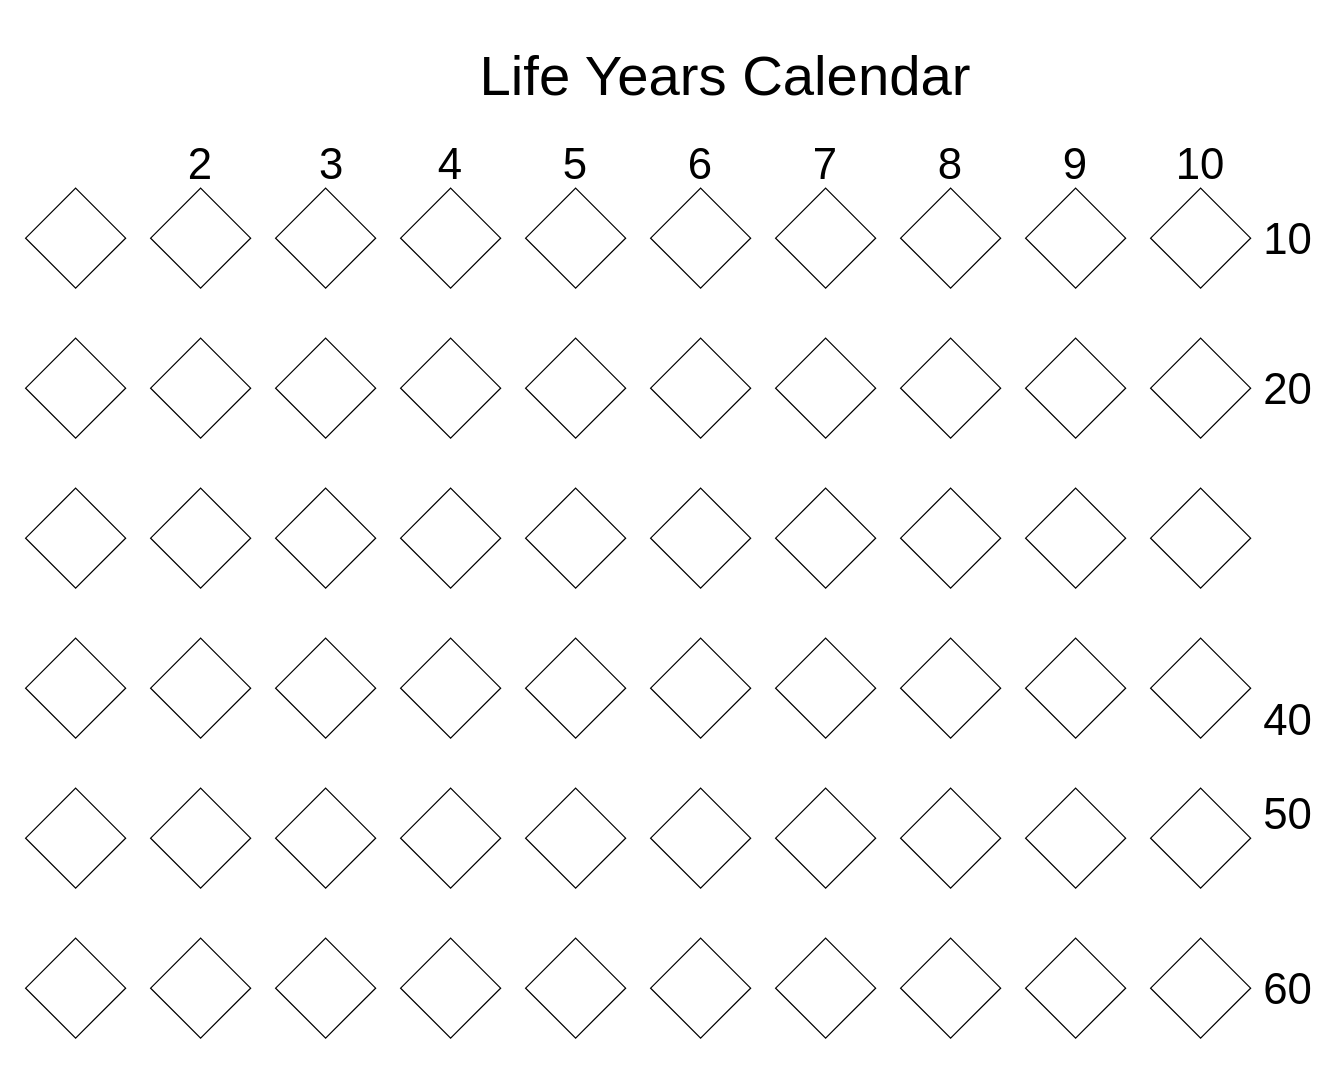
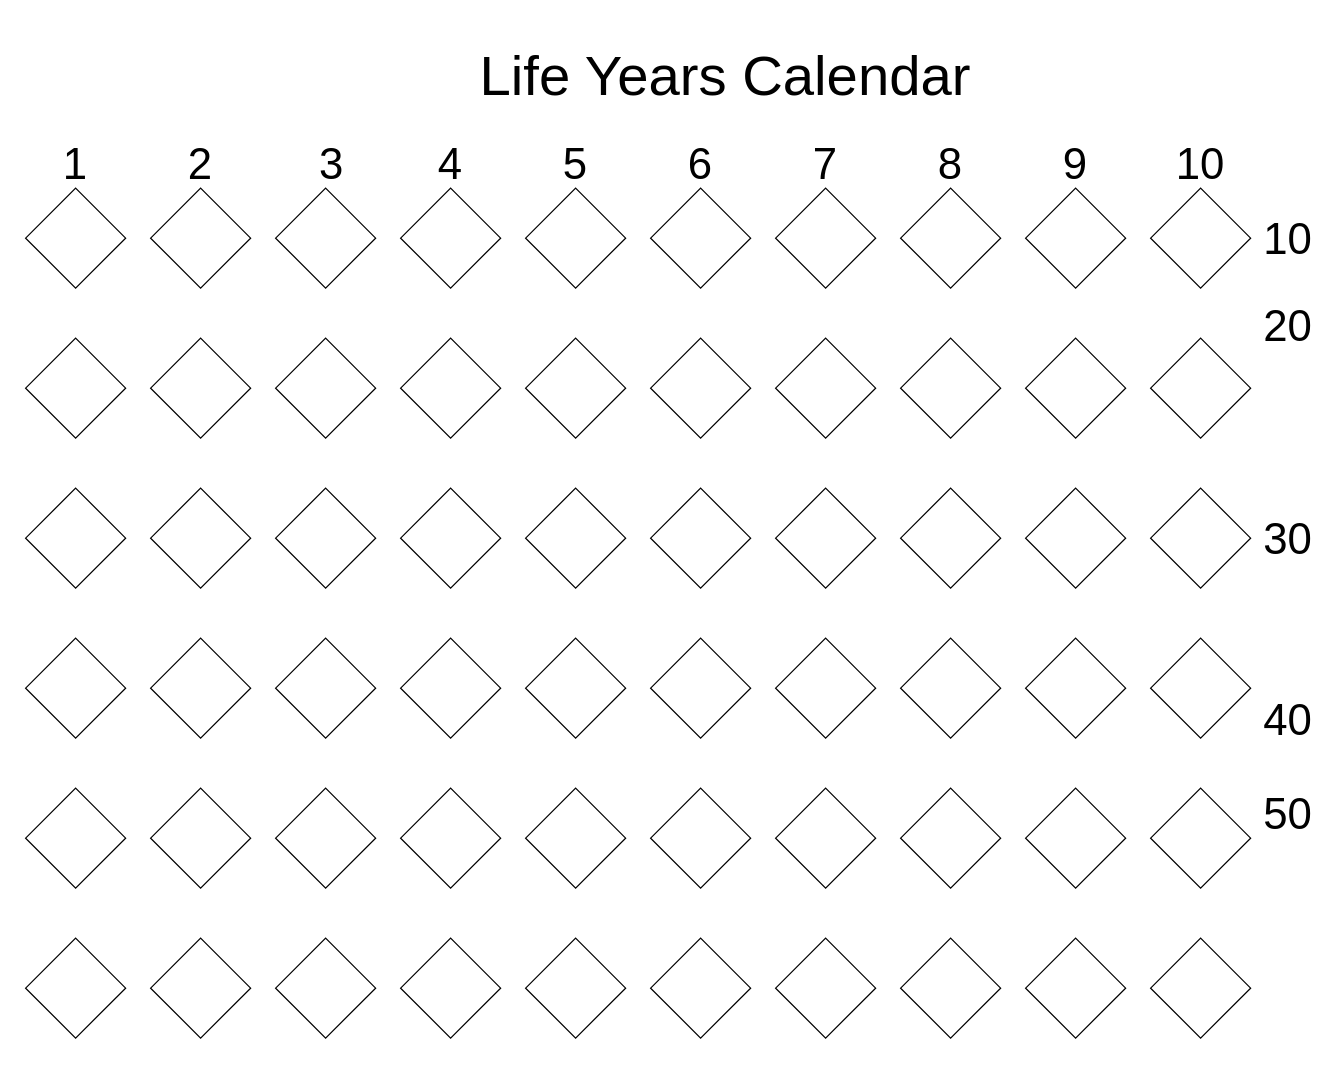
  <mxCell id="0" />
  <mxCell id="1" parent="0" />
+ <mxCell id="2" value="&lt;div style=&quot;font-size: 35px&quot; align=&quot;center&quot;&gt;&lt;font style=&quot;font-size: 35px&quot;&gt;1&lt;/font&gt;&lt;/div&gt;" style="text;html=1;strokeColor=none;fillColor=none;align=center;verticalAlign=middle;whiteSpace=wrap;rounded=0;" vertex="1" parent="1"><mxGeometry x="40" y="110" width="40" height="40" as="geometry" /></mxCell>
  <mxCell id="3" value="&lt;div style=&quot;font-size: 35px&quot;&gt;&lt;font style=&quot;font-size: 35px&quot;&gt;8&lt;/font&gt;&lt;/div&gt;" style="text;html=1;strokeColor=none;fillColor=none;align=center;verticalAlign=middle;whiteSpace=wrap;rounded=0;" vertex="1" parent="1"><mxGeometry x="740" y="110.059" width="40" height="40" as="geometry" /></mxCell>
  <mxCell id="4" value="&lt;div style=&quot;font-size: 35px&quot;&gt;&lt;font style=&quot;font-size: 35px&quot;&gt;9&lt;/font&gt;&lt;/div&gt;" style="text;html=1;strokeColor=none;fillColor=none;align=center;verticalAlign=middle;whiteSpace=wrap;rounded=0;" vertex="1" parent="1"><mxGeometry x="840" y="110.059" width="40" height="40" as="geometry" /></mxCell>
  <mxCell id="5" value="&lt;div style=&quot;font-size: 35px&quot;&gt;&lt;font style=&quot;font-size: 35px&quot;&gt;10&lt;/font&gt;&lt;/div&gt;" style="text;html=1;strokeColor=none;fillColor=none;align=center;verticalAlign=middle;whiteSpace=wrap;rounded=0;" vertex="1" parent="1"><mxGeometry x="940" y="110.059" width="40" height="40" as="geometry" /></mxCell>
  <mxCell id="6" value="&lt;div style=&quot;font-size: 35px&quot;&gt;&lt;font style=&quot;font-size: 35px&quot;&gt;4&lt;/font&gt;&lt;/div&gt;" style="text;html=1;strokeColor=none;fillColor=none;align=center;verticalAlign=middle;whiteSpace=wrap;rounded=0;" vertex="1" parent="1"><mxGeometry x="340" y="110.059" width="40" height="40" as="geometry" /></mxCell>
  <mxCell id="7" value="&lt;div style=&quot;font-size: 35px&quot;&gt;&lt;font style=&quot;font-size: 35px&quot;&gt;5&lt;/font&gt;&lt;/div&gt;" style="text;html=1;strokeColor=none;fillColor=none;align=center;verticalAlign=middle;whiteSpace=wrap;rounded=0;" vertex="1" parent="1"><mxGeometry x="440" y="110.059" width="40" height="40" as="geometry" /></mxCell>
  <mxCell id="8" value="&lt;div style=&quot;font-size: 35px&quot;&gt;&lt;font style=&quot;font-size: 35px&quot;&gt;6&lt;/font&gt;&lt;/div&gt;" style="text;html=1;strokeColor=none;fillColor=none;align=center;verticalAlign=middle;whiteSpace=wrap;rounded=0;" vertex="1" parent="1"><mxGeometry x="540" y="110.059" width="40" height="40" as="geometry" /></mxCell>
  <mxCell id="9" value="&lt;div style=&quot;font-size: 35px&quot;&gt;&lt;font style=&quot;font-size: 35px&quot;&gt;7&lt;/font&gt;&lt;/div&gt;" style="text;html=1;strokeColor=none;fillColor=none;align=center;verticalAlign=middle;whiteSpace=wrap;rounded=0;" vertex="1" parent="1"><mxGeometry x="640" y="110.059" width="40" height="40" as="geometry" /></mxCell>
  <mxCell id="10" value="&lt;div style=&quot;font-size: 35px&quot;&gt;&lt;font style=&quot;font-size: 35px&quot;&gt;2&lt;/font&gt;&lt;/div&gt;" style="text;html=1;strokeColor=none;fillColor=none;align=center;verticalAlign=middle;whiteSpace=wrap;rounded=0;" vertex="1" parent="1"><mxGeometry x="140" y="110.059" width="40" height="40" as="geometry" /></mxCell>
  <mxCell id="11" value="&lt;div style=&quot;font-size: 35px&quot;&gt;&lt;font style=&quot;font-size: 35px&quot;&gt;3&lt;/font&gt;&lt;/div&gt;" style="text;html=1;strokeColor=none;fillColor=none;align=center;verticalAlign=middle;whiteSpace=wrap;rounded=0;" vertex="1" parent="1"><mxGeometry x="245" y="110.059" width="40" height="40" as="geometry" /></mxCell>
  <mxCell id="12" value="&lt;div style=&quot;font-size: 35px&quot;&gt;&lt;font style=&quot;font-size: 35px&quot;&gt;10&lt;/font&gt;&lt;/div&gt;" style="text;html=1;strokeColor=none;fillColor=none;align=center;verticalAlign=middle;whiteSpace=wrap;rounded=0;" vertex="1" parent="1"><mxGeometry x="1010" y="170.059" width="40" height="40" as="geometry" /></mxCell>
- <mxCell id="13" value="&lt;div style=&quot;font-size: 35px&quot;&gt;&lt;font style=&quot;font-size: 35px&quot;&gt;20&lt;/font&gt;&lt;/div&gt;" style="text;html=1;strokeColor=none;fillColor=none;align=center;verticalAlign=middle;whiteSpace=wrap;rounded=0;" vertex="1" parent="1"><mxGeometry x="1010" y="290.059" width="40" height="40" as="geometry" /></mxCell>
+ <mxCell id="13" value="&lt;div style=&quot;font-size: 35px&quot;&gt;&lt;font style=&quot;font-size: 35px&quot;&gt;20&lt;/font&gt;&lt;/div&gt;" style="text;html=1;strokeColor=none;fillColor=none;align=center;verticalAlign=middle;whiteSpace=wrap;rounded=0;" vertex="1" parent="1"><mxGeometry x="1010" y="240.059" width="40" height="40" as="geometry" /></mxCell>
+ <mxCell id="14" value="&lt;div style=&quot;font-size: 35px&quot;&gt;&lt;font style=&quot;font-size: 35px&quot;&gt;30&lt;/font&gt;&lt;/div&gt;" style="text;html=1;strokeColor=none;fillColor=none;align=center;verticalAlign=middle;whiteSpace=wrap;rounded=0;" vertex="1" parent="1"><mxGeometry x="1010" y="410.059" width="40" height="40" as="geometry" /></mxCell>
  <mxCell id="15" value="&lt;div style=&quot;font-size: 35px&quot;&gt;&lt;font style=&quot;font-size: 35px&quot;&gt;40&lt;/font&gt;&lt;/div&gt;" style="text;html=1;strokeColor=none;fillColor=none;align=center;verticalAlign=middle;whiteSpace=wrap;rounded=0;" vertex="1" parent="1"><mxGeometry x="1010" y="555.059" width="40" height="40" as="geometry" /></mxCell>
  <mxCell id="16" value="&lt;div style=&quot;font-size: 35px&quot;&gt;&lt;font style=&quot;font-size: 35px&quot;&gt;50&lt;/font&gt;&lt;/div&gt;" style="text;html=1;strokeColor=none;fillColor=none;align=center;verticalAlign=middle;whiteSpace=wrap;rounded=0;" vertex="1" parent="1"><mxGeometry x="1010" y="630.059" width="40" height="40" as="geometry" /></mxCell>
- <mxCell id="17" value="&lt;div style=&quot;font-size: 35px&quot;&gt;&lt;font style=&quot;font-size: 35px&quot;&gt;60&lt;/font&gt;&lt;/div&gt;" style="text;html=1;strokeColor=none;fillColor=none;align=center;verticalAlign=middle;whiteSpace=wrap;rounded=0;" vertex="1" parent="1"><mxGeometry x="1010" y="770.059" width="40" height="40" as="geometry" /></mxCell>
  <mxCell id="18" value="&lt;font style=&quot;font-size: 45px&quot;&gt;Life Years Calendar&lt;/font&gt;" style="text;html=1;strokeColor=none;fillColor=none;align=center;verticalAlign=middle;whiteSpace=wrap;rounded=0;" vertex="1" parent="1"><mxGeometry x="380" y="20" width="400" height="80" as="geometry" /></mxCell>
  <mxCell id="19" value="" style="rhombus;whiteSpace=wrap;html=1;" vertex="1" parent="1"><mxGeometry x="20" y="150" width="80" height="80" as="geometry" /></mxCell>
  <mxCell id="20" value="" style="rhombus;whiteSpace=wrap;html=1;" vertex="1" parent="1"><mxGeometry x="120" y="150" width="80" height="80" as="geometry" /></mxCell>
  <mxCell id="21" value="" style="rhombus;whiteSpace=wrap;html=1;" vertex="1" parent="1"><mxGeometry x="220" y="150" width="80" height="80" as="geometry" /></mxCell>
  <mxCell id="22" value="" style="rhombus;whiteSpace=wrap;html=1;" vertex="1" parent="1"><mxGeometry x="320" y="150" width="80" height="80" as="geometry" /></mxCell>
  <mxCell id="23" value="" style="rhombus;whiteSpace=wrap;html=1;" vertex="1" parent="1"><mxGeometry x="420" y="150" width="80" height="80" as="geometry" /></mxCell>
  <mxCell id="24" value="" style="rhombus;whiteSpace=wrap;html=1;" vertex="1" parent="1"><mxGeometry x="520" y="150" width="80" height="80" as="geometry" /></mxCell>
  <mxCell id="25" value="" style="rhombus;whiteSpace=wrap;html=1;" vertex="1" parent="1"><mxGeometry x="620" y="150" width="80" height="80" as="geometry" /></mxCell>
  <mxCell id="26" value="" style="rhombus;whiteSpace=wrap;html=1;" vertex="1" parent="1"><mxGeometry x="720" y="150" width="80" height="80" as="geometry" /></mxCell>
  <mxCell id="27" value="" style="rhombus;whiteSpace=wrap;html=1;" vertex="1" parent="1"><mxGeometry x="820" y="150" width="80" height="80" as="geometry" /></mxCell>
  <mxCell id="28" value="" style="rhombus;whiteSpace=wrap;html=1;" vertex="1" parent="1"><mxGeometry x="920" y="150" width="80" height="80" as="geometry" /></mxCell>
  <mxCell id="29" value="" style="rhombus;whiteSpace=wrap;html=1;" vertex="1" parent="1"><mxGeometry x="20" y="270" width="80" height="80" as="geometry" /></mxCell>
  <mxCell id="30" value="" style="rhombus;whiteSpace=wrap;html=1;" vertex="1" parent="1"><mxGeometry x="120" y="270" width="80" height="80" as="geometry" /></mxCell>
  <mxCell id="31" value="" style="rhombus;whiteSpace=wrap;html=1;" vertex="1" parent="1"><mxGeometry x="220" y="270" width="80" height="80" as="geometry" /></mxCell>
  <mxCell id="32" value="" style="rhombus;whiteSpace=wrap;html=1;" vertex="1" parent="1"><mxGeometry x="320" y="270" width="80" height="80" as="geometry" /></mxCell>
  <mxCell id="33" value="" style="rhombus;whiteSpace=wrap;html=1;" vertex="1" parent="1"><mxGeometry x="420" y="270" width="80" height="80" as="geometry" /></mxCell>
  <mxCell id="34" value="" style="rhombus;whiteSpace=wrap;html=1;" vertex="1" parent="1"><mxGeometry x="520" y="270" width="80" height="80" as="geometry" /></mxCell>
  <mxCell id="35" value="" style="rhombus;whiteSpace=wrap;html=1;" vertex="1" parent="1"><mxGeometry x="620" y="270" width="80" height="80" as="geometry" /></mxCell>
  <mxCell id="36" value="" style="rhombus;whiteSpace=wrap;html=1;" vertex="1" parent="1"><mxGeometry x="720" y="270" width="80" height="80" as="geometry" /></mxCell>
  <mxCell id="37" value="" style="rhombus;whiteSpace=wrap;html=1;" vertex="1" parent="1"><mxGeometry x="820" y="270" width="80" height="80" as="geometry" /></mxCell>
  <mxCell id="38" value="" style="rhombus;whiteSpace=wrap;html=1;" vertex="1" parent="1"><mxGeometry x="920" y="270" width="80" height="80" as="geometry" /></mxCell>
  <mxCell id="39" value="" style="rhombus;whiteSpace=wrap;html=1;" vertex="1" parent="1"><mxGeometry x="20" y="390" width="80" height="80" as="geometry" /></mxCell>
  <mxCell id="40" value="" style="rhombus;whiteSpace=wrap;html=1;" vertex="1" parent="1"><mxGeometry x="120" y="390" width="80" height="80" as="geometry" /></mxCell>
  <mxCell id="41" value="" style="rhombus;whiteSpace=wrap;html=1;" vertex="1" parent="1"><mxGeometry x="220" y="390" width="80" height="80" as="geometry" /></mxCell>
  <mxCell id="42" value="" style="rhombus;whiteSpace=wrap;html=1;" vertex="1" parent="1"><mxGeometry x="320" y="390" width="80" height="80" as="geometry" /></mxCell>
  <mxCell id="43" value="" style="rhombus;whiteSpace=wrap;html=1;" vertex="1" parent="1"><mxGeometry x="420" y="390" width="80" height="80" as="geometry" /></mxCell>
  <mxCell id="44" value="" style="rhombus;whiteSpace=wrap;html=1;" vertex="1" parent="1"><mxGeometry x="520" y="390" width="80" height="80" as="geometry" /></mxCell>
  <mxCell id="45" value="" style="rhombus;whiteSpace=wrap;html=1;" vertex="1" parent="1"><mxGeometry x="620" y="390" width="80" height="80" as="geometry" /></mxCell>
  <mxCell id="46" value="" style="rhombus;whiteSpace=wrap;html=1;" vertex="1" parent="1"><mxGeometry x="720" y="390" width="80" height="80" as="geometry" /></mxCell>
  <mxCell id="47" value="" style="rhombus;whiteSpace=wrap;html=1;" vertex="1" parent="1"><mxGeometry x="820" y="390" width="80" height="80" as="geometry" /></mxCell>
  <mxCell id="48" value="" style="rhombus;whiteSpace=wrap;html=1;" vertex="1" parent="1"><mxGeometry x="920" y="390" width="80" height="80" as="geometry" /></mxCell>
  <mxCell id="49" value="" style="rhombus;whiteSpace=wrap;html=1;" vertex="1" parent="1"><mxGeometry x="20" y="510" width="80" height="80" as="geometry" /></mxCell>
  <mxCell id="50" value="" style="rhombus;whiteSpace=wrap;html=1;" vertex="1" parent="1"><mxGeometry x="120" y="510" width="80" height="80" as="geometry" /></mxCell>
  <mxCell id="51" value="" style="rhombus;whiteSpace=wrap;html=1;" vertex="1" parent="1"><mxGeometry x="220" y="510" width="80" height="80" as="geometry" /></mxCell>
  <mxCell id="52" value="" style="rhombus;whiteSpace=wrap;html=1;" vertex="1" parent="1"><mxGeometry x="320" y="510" width="80" height="80" as="geometry" /></mxCell>
  <mxCell id="53" value="" style="rhombus;whiteSpace=wrap;html=1;" vertex="1" parent="1"><mxGeometry x="420" y="510" width="80" height="80" as="geometry" /></mxCell>
  <mxCell id="54" value="" style="rhombus;whiteSpace=wrap;html=1;" vertex="1" parent="1"><mxGeometry x="520" y="510" width="80" height="80" as="geometry" /></mxCell>
  <mxCell id="55" value="" style="rhombus;whiteSpace=wrap;html=1;" vertex="1" parent="1"><mxGeometry x="620" y="510" width="80" height="80" as="geometry" /></mxCell>
  <mxCell id="56" value="" style="rhombus;whiteSpace=wrap;html=1;" vertex="1" parent="1"><mxGeometry x="720" y="510" width="80" height="80" as="geometry" /></mxCell>
  <mxCell id="57" value="" style="rhombus;whiteSpace=wrap;html=1;" vertex="1" parent="1"><mxGeometry x="820" y="510" width="80" height="80" as="geometry" /></mxCell>
  <mxCell id="58" value="" style="rhombus;whiteSpace=wrap;html=1;" vertex="1" parent="1"><mxGeometry x="920" y="510" width="80" height="80" as="geometry" /></mxCell>
  <mxCell id="59" value="" style="rhombus;whiteSpace=wrap;html=1;" vertex="1" parent="1"><mxGeometry x="20" y="630" width="80" height="80" as="geometry" /></mxCell>
  <mxCell id="60" value="" style="rhombus;whiteSpace=wrap;html=1;" vertex="1" parent="1"><mxGeometry x="120" y="630" width="80" height="80" as="geometry" /></mxCell>
  <mxCell id="61" value="" style="rhombus;whiteSpace=wrap;html=1;" vertex="1" parent="1"><mxGeometry x="220" y="630" width="80" height="80" as="geometry" /></mxCell>
  <mxCell id="62" value="" style="rhombus;whiteSpace=wrap;html=1;" vertex="1" parent="1"><mxGeometry x="320" y="630" width="80" height="80" as="geometry" /></mxCell>
  <mxCell id="63" value="" style="rhombus;whiteSpace=wrap;html=1;" vertex="1" parent="1"><mxGeometry x="420" y="630" width="80" height="80" as="geometry" /></mxCell>
  <mxCell id="64" value="" style="rhombus;whiteSpace=wrap;html=1;" vertex="1" parent="1"><mxGeometry x="520" y="630" width="80" height="80" as="geometry" /></mxCell>
  <mxCell id="65" value="" style="rhombus;whiteSpace=wrap;html=1;" vertex="1" parent="1"><mxGeometry x="620" y="630" width="80" height="80" as="geometry" /></mxCell>
  <mxCell id="66" value="" style="rhombus;whiteSpace=wrap;html=1;" vertex="1" parent="1"><mxGeometry x="720" y="630" width="80" height="80" as="geometry" /></mxCell>
  <mxCell id="67" value="" style="rhombus;whiteSpace=wrap;html=1;" vertex="1" parent="1"><mxGeometry x="820" y="630" width="80" height="80" as="geometry" /></mxCell>
  <mxCell id="68" value="" style="rhombus;whiteSpace=wrap;html=1;" vertex="1" parent="1"><mxGeometry x="920" y="630" width="80" height="80" as="geometry" /></mxCell>
  <mxCell id="69" value="" style="rhombus;whiteSpace=wrap;html=1;" vertex="1" parent="1"><mxGeometry x="20" y="750" width="80" height="80" as="geometry" /></mxCell>
  <mxCell id="70" value="" style="rhombus;whiteSpace=wrap;html=1;" vertex="1" parent="1"><mxGeometry x="120" y="750" width="80" height="80" as="geometry" /></mxCell>
  <mxCell id="71" value="" style="rhombus;whiteSpace=wrap;html=1;" vertex="1" parent="1"><mxGeometry x="220" y="750" width="80" height="80" as="geometry" /></mxCell>
  <mxCell id="72" value="" style="rhombus;whiteSpace=wrap;html=1;" vertex="1" parent="1"><mxGeometry x="320" y="750" width="80" height="80" as="geometry" /></mxCell>
  <mxCell id="73" value="" style="rhombus;whiteSpace=wrap;html=1;" vertex="1" parent="1"><mxGeometry x="420" y="750" width="80" height="80" as="geometry" /></mxCell>
  <mxCell id="74" value="" style="rhombus;whiteSpace=wrap;html=1;" vertex="1" parent="1"><mxGeometry x="520" y="750" width="80" height="80" as="geometry" /></mxCell>
  <mxCell id="75" value="" style="rhombus;whiteSpace=wrap;html=1;" vertex="1" parent="1"><mxGeometry x="620" y="750" width="80" height="80" as="geometry" /></mxCell>
  <mxCell id="76" value="" style="rhombus;whiteSpace=wrap;html=1;" vertex="1" parent="1"><mxGeometry x="720" y="750" width="80" height="80" as="geometry" /></mxCell>
  <mxCell id="77" value="" style="rhombus;whiteSpace=wrap;html=1;" vertex="1" parent="1"><mxGeometry x="820" y="750" width="80" height="80" as="geometry" /></mxCell>
  <mxCell id="78" value="" style="rhombus;whiteSpace=wrap;html=1;" vertex="1" parent="1"><mxGeometry x="920" y="750" width="80" height="80" as="geometry" /></mxCell>
